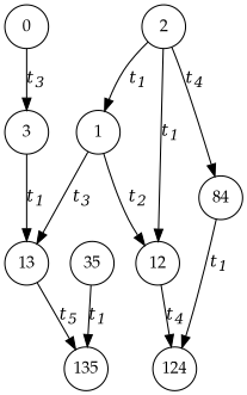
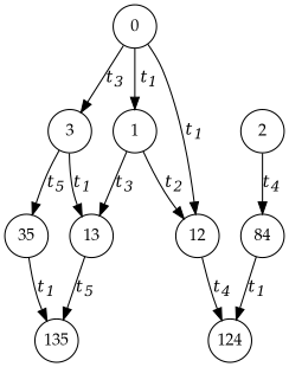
  digraph {
    rankdir=TB
    node [fixedsize=true fontname=Palatino shape=circle]
    edge [fontname="Palatino-Italic"]
    0
    1
    3
    12
    13
    2
    n7 [label=84]
    35
    124
    135
-   2 -> 1 [label=< t<sub>1</sub>>]
+   0 -> 1 [label=< t<sub>1</sub>>]
    0 -> 3 [label=<t<sub>3</sub>>]
    1 -> 12 [label=<t<sub>2</sub>>]
    1 -> 13 [label=<t<sub>3</sub>>]
    3 -> 13 [label=<t<sub>1</sub>>]
+   3 -> 35 [label=<t<sub>5</sub>>]
    12 -> 124 [label=<t<sub>4</sub>>]
    13 -> 135 [label=<t<sub>5</sub>>]
-   2 -> 12 [label=<t<sub>1</sub>>]
+   0 -> 12 [label=<t<sub>1</sub>>]
    2 -> n7 [label=<t<sub>4</sub>>]
    n7 -> 124 [label=<t<sub>1</sub>>]
    35 -> 135 [label=<t<sub>1</sub>>]
  }
